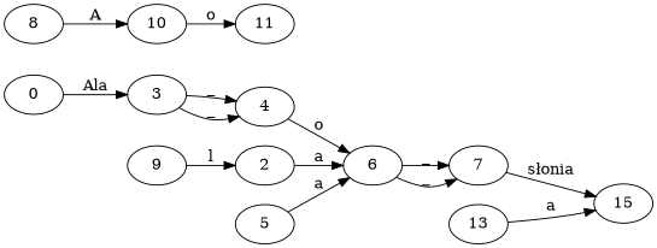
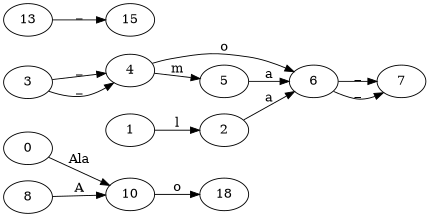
  digraph {
    rankdir=LR
    0
    3
-   1 [label=9]
+   1
    2
    4
    6
    5
    7
    n9 [label=15]
    8
    10
-   11
+   11 [label=18]
    13
-   0 -> 3 [label=Ala]
+   0 -> 10 [label=Ala]
    3 -> 4 [label=_]
    3 -> 4 [label=_]
    1 -> 2 [label=l]
    2 -> 6 [label=a]
    4 -> 6 [label=o]
+   4 -> 5 [label=m]
    6 -> 7 [label=_]
    6 -> 7 [label=_]
    5 -> 6 [label=a]
-   7 -> n9 [label="słonia"]
    8 -> 10 [label=A]
    10 -> 11 [label=o]
-   13 -> n9 [label=a]
+   13 -> n9 [label=_]
  }
